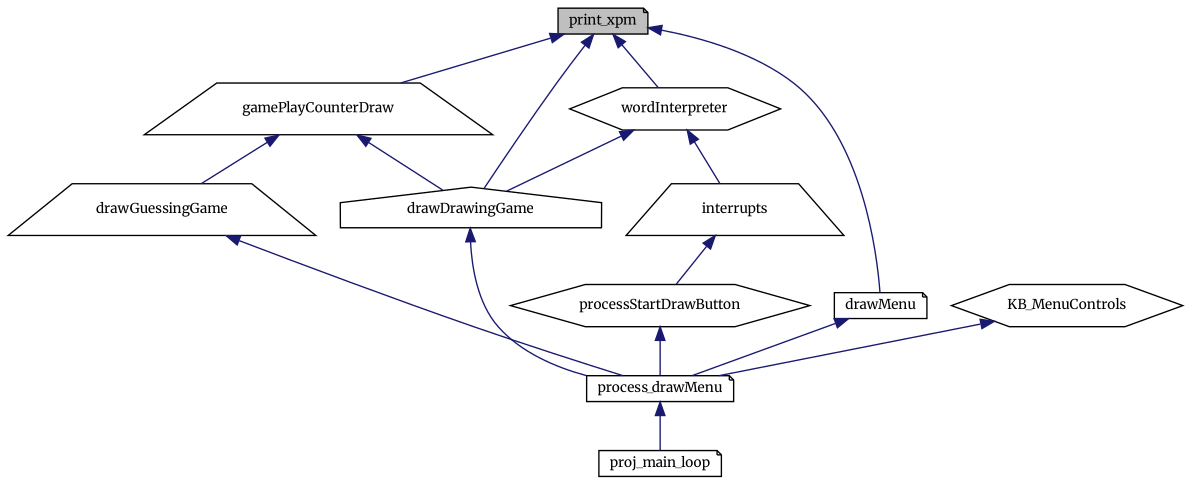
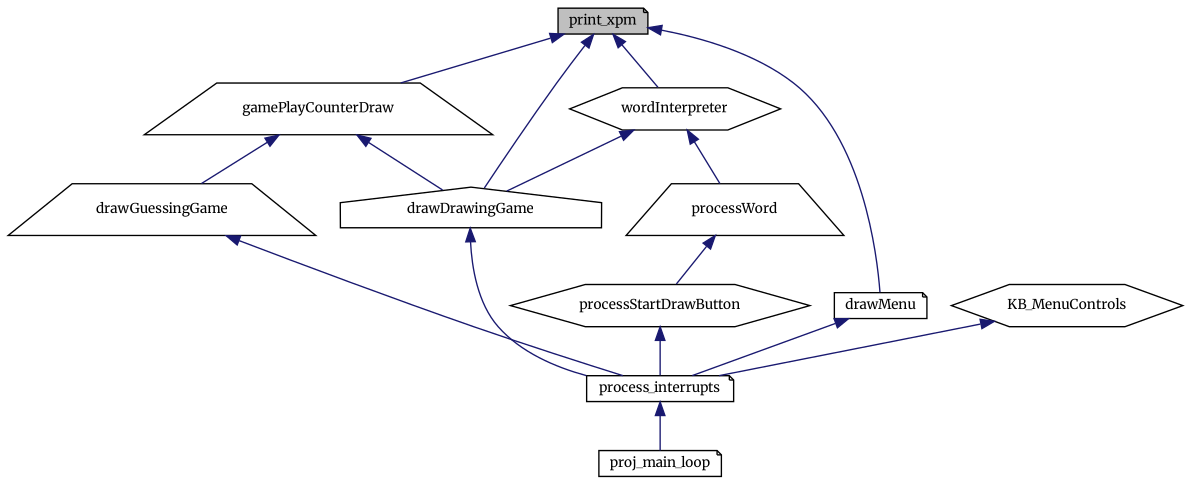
  digraph {
    fontname=Merriweather
    rankdir=TB
    node [color=black fillcolor=white fontname=Merriweather fontsize=10 shape=note style=filled]
    edge [color=midnightblue dir=back fontname=Merriweather fontsize=10 labelfontname=Helvetica labelfontsize=10 style=solid]
    n1 [fillcolor=grey75 fontcolor=black height=0.2 label=print_xpm width=0.4]
    n2 [height=0.2 label=drawDrawingGame shape=house width=0.4]
    n3 [height=0.2 label=drawMenu width=0.4]
    n4 [height=0.2 label=gamePlayCounterDraw shape=trapezium width=0.4]
    n5 [height=0.2 label=wordInterpreter shape=hexagon width=0.4]
-   n6 [height=0.2 label=process_drawMenu width=0.4]
+   n6 [height=0.2 label=process_interrupts width=0.4]
    n7 [height=0.2 label=drawGuessingGame shape=trapezium width=0.4]
-   n8 [height=0.2 label=interrupts shape=trapezium width=0.4]
+   n8 [height=0.2 label=processWord shape=trapezium width=0.4]
    n9 [height=0.2 label=proj_main_loop width=0.4]
    n10 [height=0.2 label=processStartDrawButton shape=hexagon width=0.4]
    n11 [height=0.2 label=KB_MenuControls shape=hexagon width=0.4]
    n1 -> n2
    n1 -> n3
    n1 -> n4
    n1 -> n5
    n2 -> n6
    n3 -> n6
    n4 -> n2
    n4 -> n7
    n5 -> n2
    n5 -> n8
    n6 -> n9
    n7 -> n6
    n8 -> n10
    n10 -> n6
    n11 -> n6
  }
